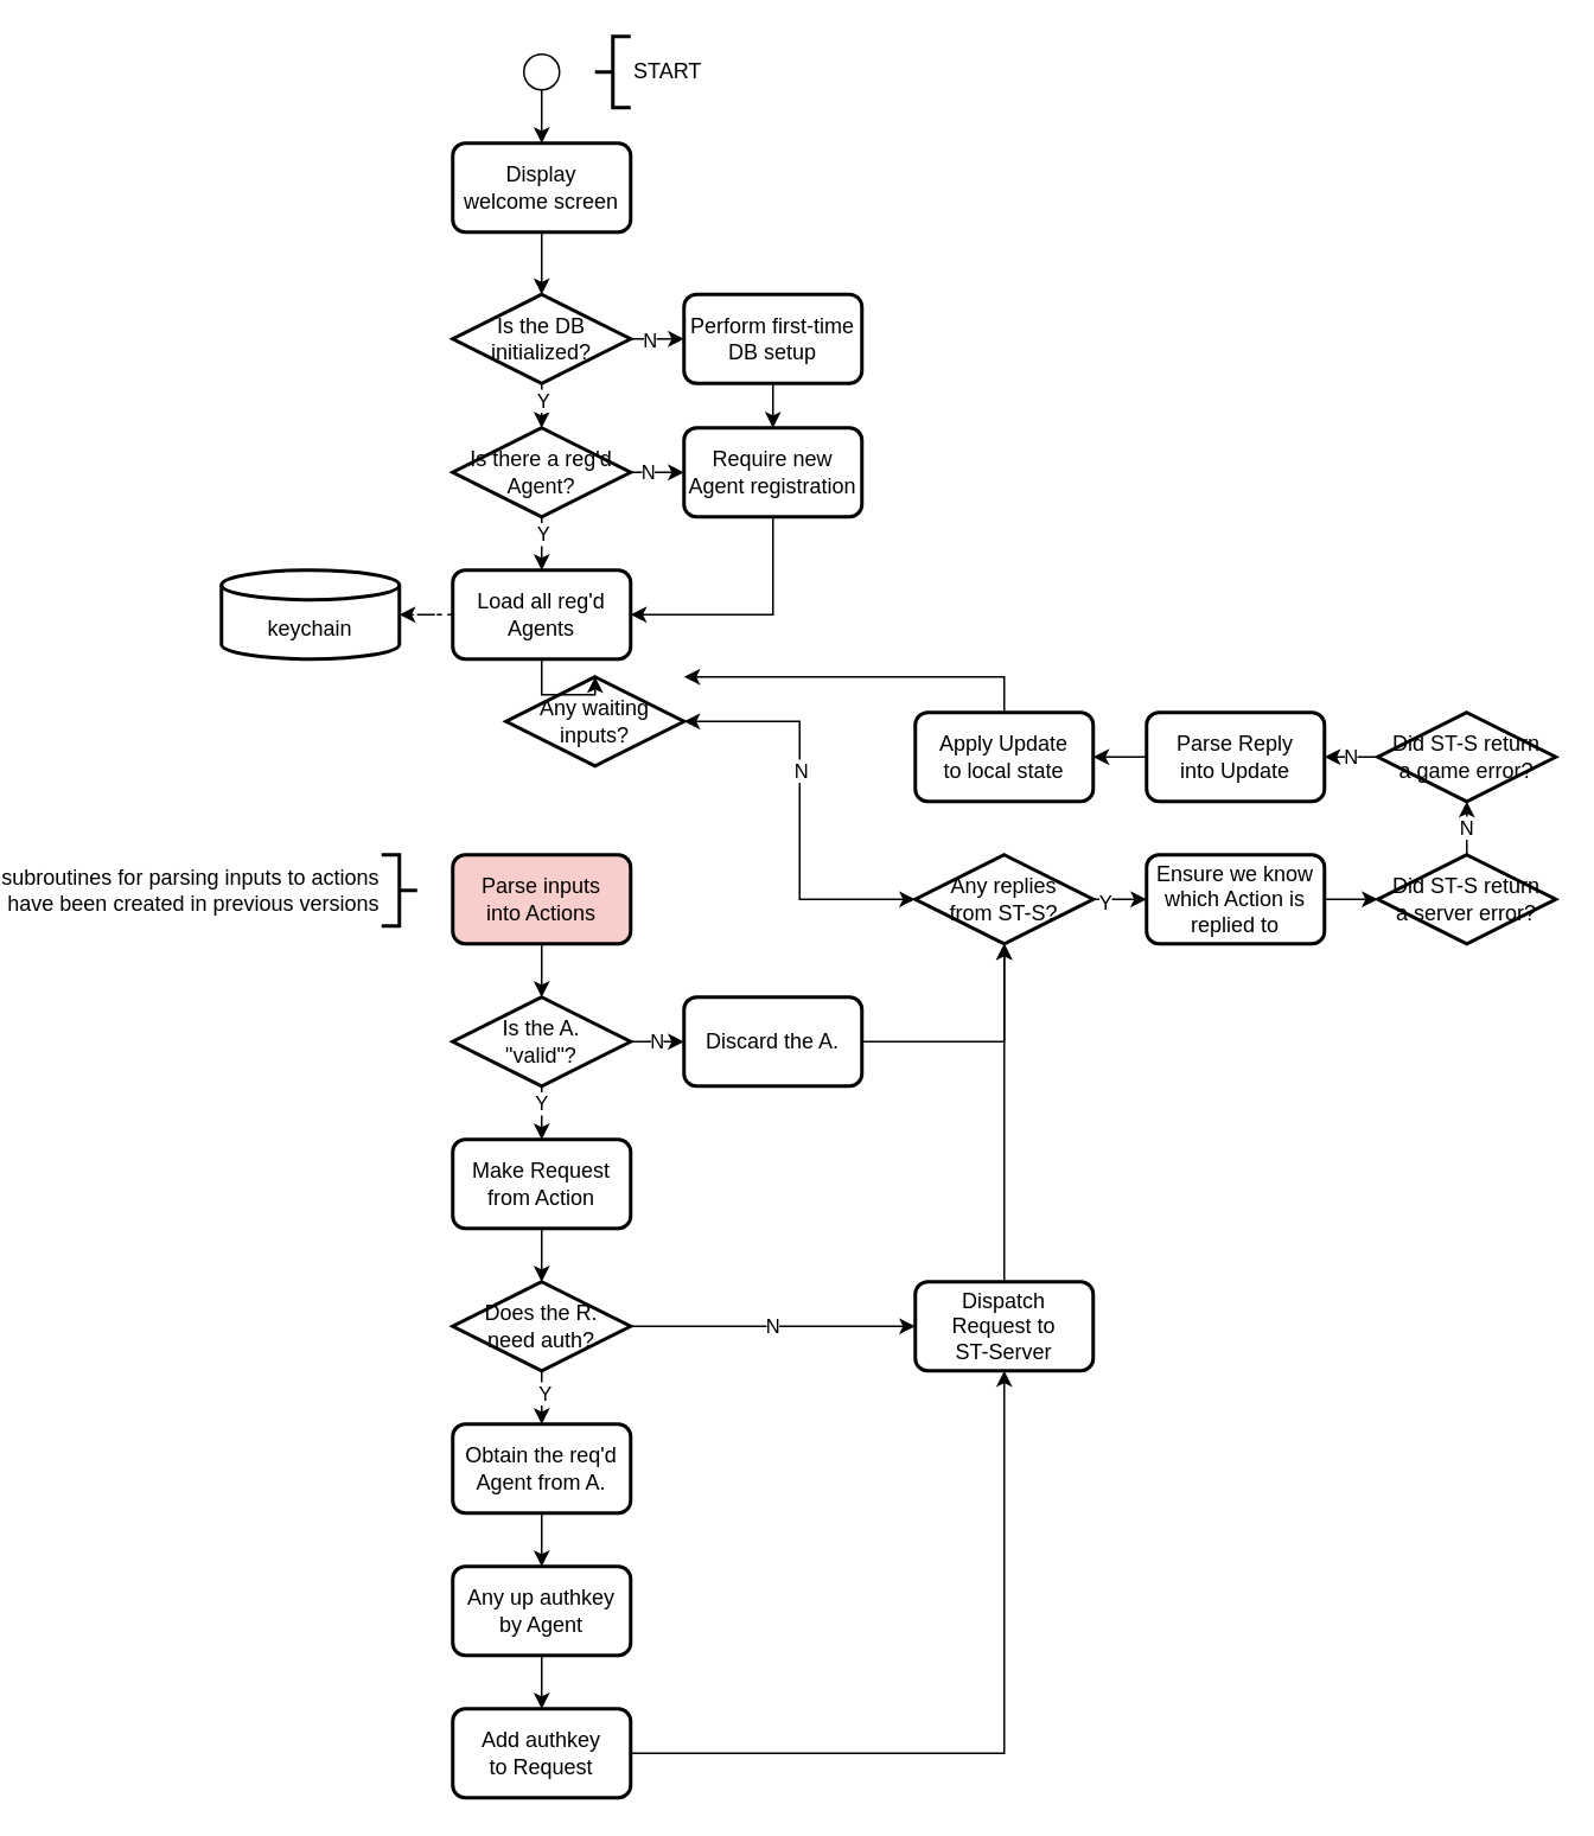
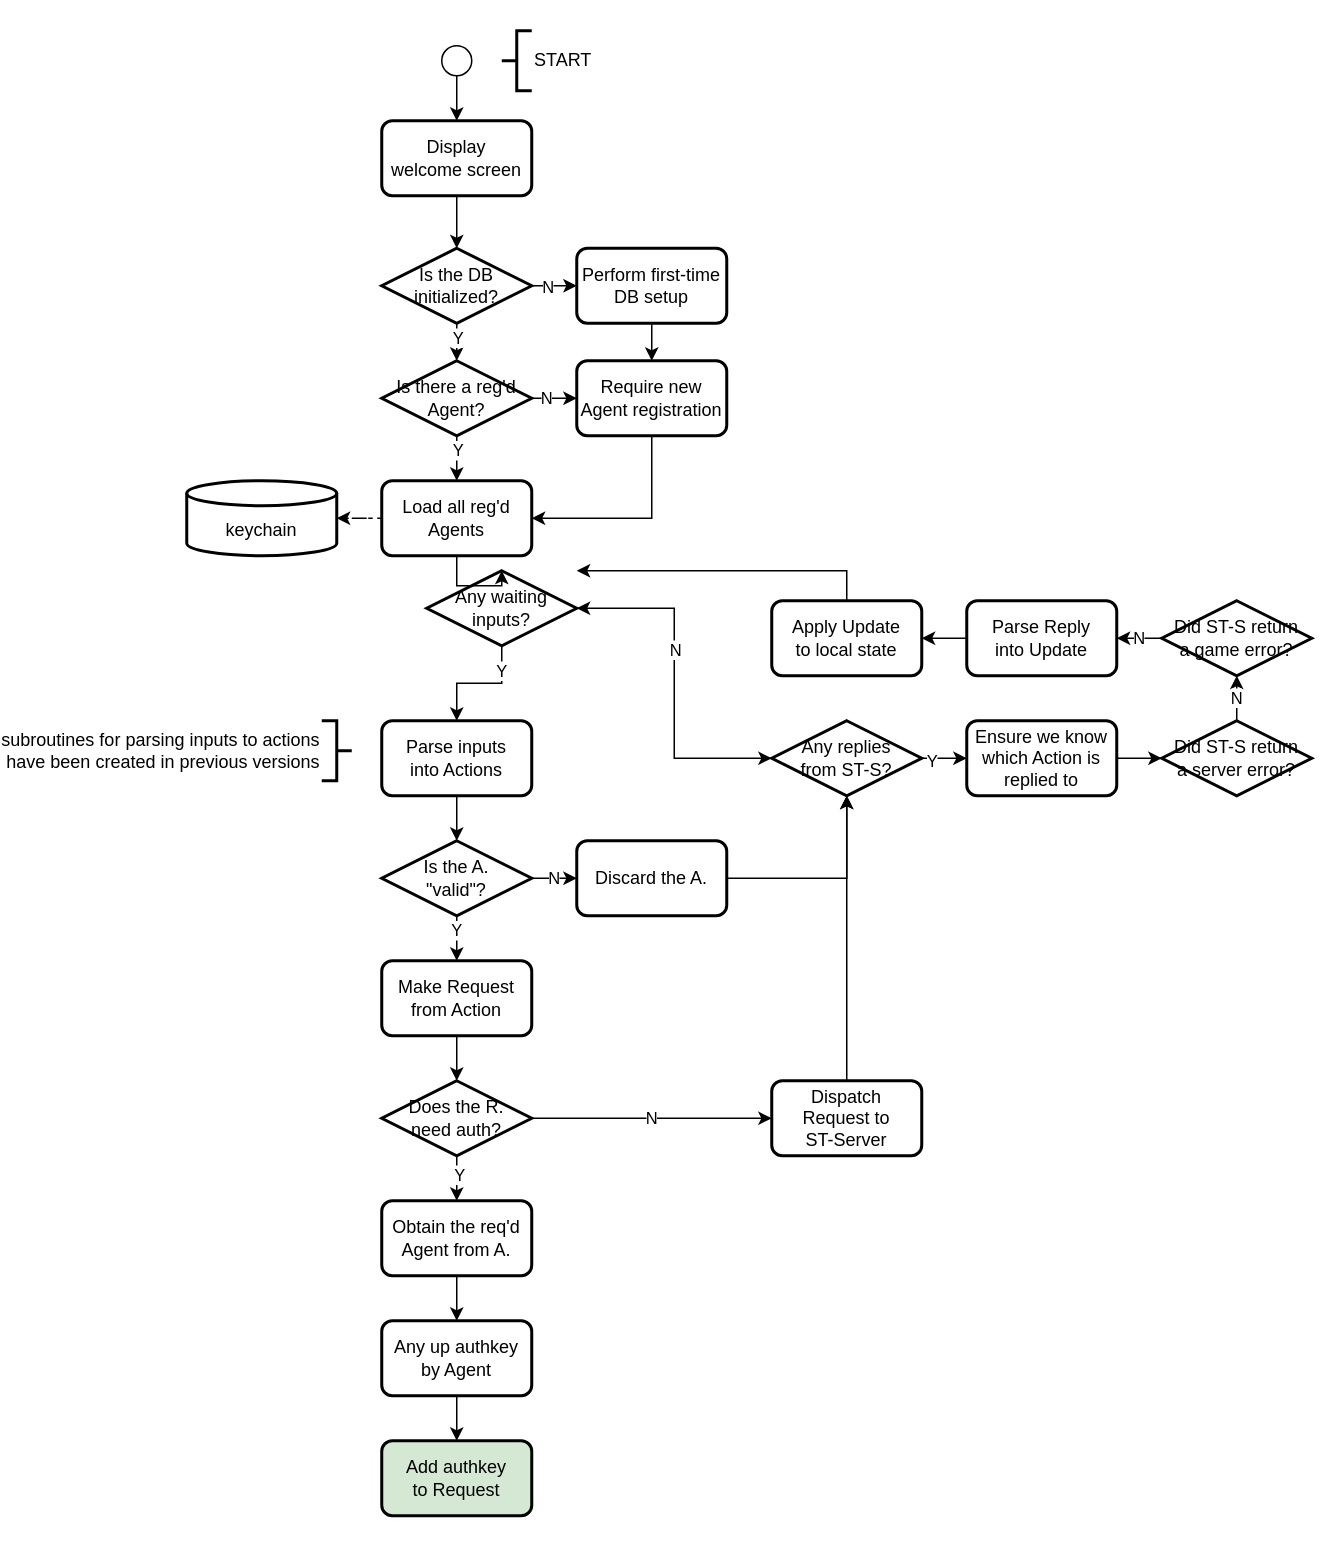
  <mxCell id="0" />
  <mxCell id="1" parent="0" />
  <mxCell id="2" style="edgeStyle=orthogonalEdgeStyle;rounded=0;orthogonalLoop=1;jettySize=auto;html=1;entryX=0;entryY=0.5;entryDx=0;entryDy=0;" edge="1" parent="1" source="4" target="7"><mxGeometry relative="1" as="geometry" /></mxCell>
  <mxCell id="3" value="N" style="edgeLabel;html=1;align=center;verticalAlign=middle;resizable=0;points=[];" vertex="1" connectable="0" parent="2"><mxGeometry x="-0.233" y="-3" relative="1" as="geometry"><mxPoint x="-9" y="-3" as="offset" /></mxGeometry></mxCell>
  <mxCell id="4" value="&lt;div&gt;Is the DB&lt;/div&gt;&lt;div&gt;initialized?&lt;/div&gt;" style="strokeWidth=2;html=1;shape=mxgraph.flowchart.decision;whiteSpace=wrap;" vertex="1" parent="1"><mxGeometry x="150" y="165" width="100" height="50" as="geometry" /></mxCell>
  <mxCell id="5" value="&lt;div&gt;&lt;br&gt;&lt;/div&gt;&lt;div&gt;keychain&lt;/div&gt;" style="strokeWidth=2;html=1;shape=mxgraph.flowchart.database;whiteSpace=wrap;" vertex="1" parent="1"><mxGeometry x="20" y="320" width="100" height="50" as="geometry" /></mxCell>
  <mxCell id="6" style="edgeStyle=orthogonalEdgeStyle;rounded=0;orthogonalLoop=1;jettySize=auto;html=1;entryX=0.5;entryY=0;entryDx=0;entryDy=0;" edge="1" parent="1" source="7" target="20"><mxGeometry relative="1" as="geometry" /></mxCell>
  <mxCell id="7" value="&lt;div&gt;Perform first-time&lt;/div&gt;&lt;div&gt;DB setup&lt;/div&gt;" style="rounded=1;whiteSpace=wrap;html=1;absoluteArcSize=1;arcSize=14;strokeWidth=2;" vertex="1" parent="1"><mxGeometry x="280" y="165" width="100" height="50" as="geometry" /></mxCell>
  <mxCell id="8" value="START" style="strokeWidth=2;html=1;shape=mxgraph.flowchart.annotation_2;align=left;labelPosition=right;pointerEvents=1;" vertex="1" parent="1"><mxGeometry x="230" y="20" width="20" height="40" as="geometry" /></mxCell>
  <mxCell id="9" style="edgeStyle=orthogonalEdgeStyle;rounded=0;orthogonalLoop=1;jettySize=auto;html=1;exitX=0.5;exitY=1;exitDx=0;exitDy=0;exitPerimeter=0;entryX=0.5;entryY=0;entryDx=0;entryDy=0;" edge="1" parent="1" source="10" target="11"><mxGeometry relative="1" as="geometry" /></mxCell>
  <mxCell id="10" value="" style="verticalLabelPosition=bottom;verticalAlign=top;html=1;shape=mxgraph.flowchart.on-page_reference;" vertex="1" parent="1"><mxGeometry x="190" y="30" width="20" height="20" as="geometry" /></mxCell>
  <mxCell id="11" value="&lt;div&gt;Display&lt;/div&gt;&lt;div&gt;welcome screen&lt;/div&gt;" style="rounded=1;whiteSpace=wrap;html=1;absoluteArcSize=1;arcSize=14;strokeWidth=2;" vertex="1" parent="1"><mxGeometry x="150" y="80" width="100" height="50" as="geometry" /></mxCell>
  <mxCell id="12" style="edgeStyle=orthogonalEdgeStyle;rounded=0;orthogonalLoop=1;jettySize=auto;html=1;entryX=0.5;entryY=0;entryDx=0;entryDy=0;entryPerimeter=0;" edge="1" parent="1" source="11" target="4"><mxGeometry relative="1" as="geometry" /></mxCell>
  <mxCell id="13" value="N" style="edgeStyle=orthogonalEdgeStyle;rounded=0;orthogonalLoop=1;jettySize=auto;html=1;entryX=0;entryY=0.5;entryDx=0;entryDy=0;" edge="1" parent="1" source="16" target="20"><mxGeometry x="-0.333" relative="1" as="geometry"><Array as="points"><mxPoint x="250" y="265" /><mxPoint x="250" y="265" /></Array><mxPoint as="offset" /></mxGeometry></mxCell>
  <mxCell id="14" style="edgeStyle=orthogonalEdgeStyle;rounded=0;orthogonalLoop=1;jettySize=auto;html=1;entryX=0.5;entryY=0;entryDx=0;entryDy=0;" edge="1" parent="1" source="16" target="21"><mxGeometry relative="1" as="geometry" /></mxCell>
  <mxCell id="15" value="Y" style="edgeLabel;html=1;align=center;verticalAlign=middle;resizable=0;points=[];" vertex="1" connectable="0" parent="14"><mxGeometry x="-0.629" relative="1" as="geometry"><mxPoint as="offset" /></mxGeometry></mxCell>
  <mxCell id="16" value="&lt;div&gt;Is there a reg'd&lt;/div&gt;&lt;div&gt;Agent?&lt;/div&gt;" style="strokeWidth=2;html=1;shape=mxgraph.flowchart.decision;whiteSpace=wrap;" vertex="1" parent="1"><mxGeometry x="150" y="240" width="100" height="50" as="geometry" /></mxCell>
  <mxCell id="17" style="edgeStyle=orthogonalEdgeStyle;rounded=0;orthogonalLoop=1;jettySize=auto;html=1;entryX=0.5;entryY=0;entryDx=0;entryDy=0;entryPerimeter=0;" edge="1" parent="1" source="4" target="16"><mxGeometry relative="1" as="geometry" /></mxCell>
  <mxCell id="18" value="Y" style="edgeLabel;html=1;align=center;verticalAlign=middle;resizable=0;points=[];" vertex="1" connectable="0" parent="17"><mxGeometry x="0.469" relative="1" as="geometry"><mxPoint y="-1" as="offset" /></mxGeometry></mxCell>
  <mxCell id="19" style="edgeStyle=orthogonalEdgeStyle;rounded=0;orthogonalLoop=1;jettySize=auto;html=1;entryX=1;entryY=0.5;entryDx=0;entryDy=0;" edge="1" parent="1" source="20" target="21"><mxGeometry relative="1" as="geometry"><Array as="points"><mxPoint x="330" y="345" /></Array></mxGeometry></mxCell>
  <mxCell id="20" value="&lt;div&gt;Require new&lt;/div&gt;&lt;div&gt;Agent registration&lt;/div&gt;" style="rounded=1;whiteSpace=wrap;html=1;absoluteArcSize=1;arcSize=14;strokeWidth=2;" vertex="1" parent="1"><mxGeometry x="280" y="240" width="100" height="50" as="geometry" /></mxCell>
  <mxCell id="21" value="&lt;div&gt;Load all reg'd&lt;/div&gt;&lt;div&gt;Agents&lt;/div&gt;" style="rounded=1;whiteSpace=wrap;html=1;absoluteArcSize=1;arcSize=14;strokeWidth=2;" vertex="1" parent="1"><mxGeometry x="150" y="320" width="100" height="50" as="geometry" /></mxCell>
  <mxCell id="22" style="edgeStyle=orthogonalEdgeStyle;rounded=0;orthogonalLoop=1;jettySize=auto;html=1;entryX=1;entryY=0.5;entryDx=0;entryDy=0;entryPerimeter=0;dashed=1;" edge="1" parent="1" source="21" target="5"><mxGeometry relative="1" as="geometry" /></mxCell>
+ <mxCell id="23" style="edgeStyle=orthogonalEdgeStyle;rounded=0;orthogonalLoop=1;jettySize=auto;html=1;entryX=0.5;entryY=0;entryDx=0;entryDy=0;" edge="1" parent="1" source="25" target="27"><mxGeometry relative="1" as="geometry" /></mxCell>
+ <mxCell id="24" value="Y" style="edgeLabel;html=1;align=center;verticalAlign=middle;resizable=0;points=[];" vertex="1" connectable="0" parent="23"><mxGeometry x="-0.603" y="-1" relative="1" as="geometry"><mxPoint as="offset" /></mxGeometry></mxCell>
  <mxCell id="25" value="&lt;div&gt;Any waiting&lt;/div&gt;&lt;div&gt;inputs?&lt;/div&gt;" style="strokeWidth=2;html=1;shape=mxgraph.flowchart.decision;whiteSpace=wrap;" vertex="1" parent="1"><mxGeometry x="180" y="380" width="100" height="50" as="geometry" /></mxCell>
  <mxCell id="26" style="edgeStyle=orthogonalEdgeStyle;rounded=0;orthogonalLoop=1;jettySize=auto;html=1;entryX=0.5;entryY=0;entryDx=0;entryDy=0;entryPerimeter=0;" edge="1" parent="1" source="21" target="25"><mxGeometry relative="1" as="geometry" /></mxCell>
- <mxCell id="27" value="&lt;div&gt;Parse inputs&lt;/div&gt;&lt;div&gt;into Actions&lt;/div&gt;" style="rounded=1;whiteSpace=wrap;html=1;absoluteArcSize=1;arcSize=14;strokeWidth=2;fillColor=#f8cecc;" vertex="1" parent="1"><mxGeometry x="150" y="480" width="100" height="50" as="geometry" /></mxCell>
+ <mxCell id="27" value="&lt;div&gt;Parse inputs&lt;/div&gt;&lt;div&gt;into Actions&lt;/div&gt;" style="rounded=1;whiteSpace=wrap;html=1;absoluteArcSize=1;arcSize=14;strokeWidth=2;" vertex="1" parent="1"><mxGeometry x="150" y="480" width="100" height="50" as="geometry" /></mxCell>
  <mxCell id="28" value="&lt;div&gt;subroutines for parsing inputs to actions&lt;/div&gt;&lt;div&gt;have been created in previous versions&lt;/div&gt;" style="strokeWidth=2;html=1;shape=mxgraph.flowchart.annotation_2;align=right;labelPosition=left;pointerEvents=1;flipH=1;verticalLabelPosition=middle;verticalAlign=middle;" vertex="1" parent="1"><mxGeometry x="110" y="480" width="20" height="40" as="geometry" /></mxCell>
  <mxCell id="29" value="N" style="edgeStyle=orthogonalEdgeStyle;rounded=0;orthogonalLoop=1;jettySize=auto;html=1;entryX=0;entryY=0.5;entryDx=0;entryDy=0;" edge="1" parent="1" source="30" target="38"><mxGeometry relative="1" as="geometry" /></mxCell>
  <mxCell id="30" value="&lt;div&gt;Is the A.&lt;/div&gt;&lt;div&gt;&quot;valid&quot;?&lt;/div&gt;" style="strokeWidth=2;html=1;shape=mxgraph.flowchart.decision;whiteSpace=wrap;" vertex="1" parent="1"><mxGeometry x="150" y="560" width="100" height="50" as="geometry" /></mxCell>
  <mxCell id="31" style="edgeStyle=orthogonalEdgeStyle;rounded=0;orthogonalLoop=1;jettySize=auto;html=1;entryX=0.5;entryY=0;entryDx=0;entryDy=0;entryPerimeter=0;" edge="1" parent="1" source="27" target="30"><mxGeometry relative="1" as="geometry" /></mxCell>
  <mxCell id="32" style="edgeStyle=orthogonalEdgeStyle;rounded=0;orthogonalLoop=1;jettySize=auto;html=1;entryX=0.5;entryY=0;entryDx=0;entryDy=0;" edge="1" parent="1" source="35" target="40"><mxGeometry relative="1" as="geometry" /></mxCell>
  <mxCell id="33" value="Y" style="edgeLabel;html=1;align=center;verticalAlign=middle;resizable=0;points=[];" vertex="1" connectable="0" parent="32"><mxGeometry x="0.267" y="1" relative="1" as="geometry"><mxPoint as="offset" /></mxGeometry></mxCell>
  <mxCell id="34" value="N" style="edgeStyle=orthogonalEdgeStyle;rounded=0;orthogonalLoop=1;jettySize=auto;html=1;entryX=0;entryY=0.5;entryDx=0;entryDy=0;" edge="1" parent="1" source="35" target="47"><mxGeometry relative="1" as="geometry" /></mxCell>
  <mxCell id="35" value="&lt;div&gt;Does the R.&lt;/div&gt;&lt;div&gt;need auth?&lt;/div&gt;" style="strokeWidth=2;html=1;shape=mxgraph.flowchart.decision;whiteSpace=wrap;" vertex="1" parent="1"><mxGeometry x="150" y="720" width="100" height="50" as="geometry" /></mxCell>
  <mxCell id="36" value="Y" style="edgeStyle=orthogonalEdgeStyle;rounded=0;orthogonalLoop=1;jettySize=auto;html=1;" edge="1" parent="1" source="30"><mxGeometry x="-0.345" relative="1" as="geometry"><mxPoint x="200" y="640" as="targetPoint" /><mxPoint as="offset" /></mxGeometry></mxCell>
  <mxCell id="37" style="edgeStyle=orthogonalEdgeStyle;rounded=0;orthogonalLoop=1;jettySize=auto;html=1;" edge="1" parent="1" source="38" target="50"><mxGeometry relative="1" as="geometry" /></mxCell>
  <mxCell id="38" value="&lt;div&gt;Discard the A.&lt;/div&gt;" style="rounded=1;whiteSpace=wrap;html=1;absoluteArcSize=1;arcSize=14;strokeWidth=2;" vertex="1" parent="1"><mxGeometry x="280" y="560" width="100" height="50" as="geometry" /></mxCell>
  <mxCell id="39" style="edgeStyle=orthogonalEdgeStyle;rounded=0;orthogonalLoop=1;jettySize=auto;html=1;entryX=0.5;entryY=0;entryDx=0;entryDy=0;" edge="1" parent="1" source="40" target="42"><mxGeometry relative="1" as="geometry" /></mxCell>
  <mxCell id="40" value="&lt;div&gt;Obtain the req'd&lt;/div&gt;&lt;div&gt;Agent from A.&lt;/div&gt;" style="rounded=1;whiteSpace=wrap;html=1;absoluteArcSize=1;arcSize=14;strokeWidth=2;" vertex="1" parent="1"><mxGeometry x="150" y="800" width="100" height="50" as="geometry" /></mxCell>
  <mxCell id="41" style="edgeStyle=orthogonalEdgeStyle;rounded=0;orthogonalLoop=1;jettySize=auto;html=1;entryX=0.5;entryY=0;entryDx=0;entryDy=0;" edge="1" parent="1" source="42" target="44"><mxGeometry relative="1" as="geometry" /></mxCell>
  <mxCell id="42" value="&lt;div&gt;Any up authkey&lt;/div&gt;&lt;div&gt;by Agent&lt;/div&gt;" style="rounded=1;whiteSpace=wrap;html=1;absoluteArcSize=1;arcSize=14;strokeWidth=2;" vertex="1" parent="1"><mxGeometry x="150" y="880" width="100" height="50" as="geometry" /></mxCell>
- <mxCell id="43" style="edgeStyle=orthogonalEdgeStyle;rounded=0;orthogonalLoop=1;jettySize=auto;html=1;entryX=0.5;entryY=1;entryDx=0;entryDy=0;" edge="1" parent="1" source="44" target="47"><mxGeometry relative="1" as="geometry" /></mxCell>
- <mxCell id="44" value="&lt;div&gt;Add authkey&lt;/div&gt;&lt;div&gt;to Request&lt;/div&gt;" style="rounded=1;whiteSpace=wrap;html=1;absoluteArcSize=1;arcSize=14;strokeWidth=2;" vertex="1" parent="1"><mxGeometry x="150" y="960" width="100" height="50" as="geometry" /></mxCell>
+ <mxCell id="44" value="&lt;div&gt;Add authkey&lt;/div&gt;&lt;div&gt;to Request&lt;/div&gt;" style="rounded=1;whiteSpace=wrap;html=1;absoluteArcSize=1;arcSize=14;strokeWidth=2;fillColor=#d5e8d4;" vertex="1" parent="1"><mxGeometry x="150" y="960" width="100" height="50" as="geometry" /></mxCell>
  <mxCell id="45" value="&lt;div&gt;Make Request&lt;/div&gt;&lt;div&gt;from Action&lt;/div&gt;" style="rounded=1;whiteSpace=wrap;html=1;absoluteArcSize=1;arcSize=14;strokeWidth=2;" vertex="1" parent="1"><mxGeometry x="150" y="640" width="100" height="50" as="geometry" /></mxCell>
  <mxCell id="46" style="edgeStyle=orthogonalEdgeStyle;rounded=0;orthogonalLoop=1;jettySize=auto;html=1;entryX=0.5;entryY=0;entryDx=0;entryDy=0;entryPerimeter=0;" edge="1" parent="1" source="45" target="35"><mxGeometry relative="1" as="geometry" /></mxCell>
  <mxCell id="47" value="&lt;div&gt;Dispatch&lt;/div&gt;&lt;div&gt;Request to&lt;/div&gt;&lt;div&gt;ST-Server&lt;/div&gt;" style="rounded=1;whiteSpace=wrap;html=1;absoluteArcSize=1;arcSize=14;strokeWidth=2;" vertex="1" parent="1"><mxGeometry x="410" y="720" width="100" height="50" as="geometry" /></mxCell>
  <mxCell id="48" style="edgeStyle=orthogonalEdgeStyle;rounded=0;orthogonalLoop=1;jettySize=auto;html=1;entryX=0;entryY=0.5;entryDx=0;entryDy=0;" edge="1" parent="1" source="50" target="54"><mxGeometry relative="1" as="geometry" /></mxCell>
  <mxCell id="49" value="Y" style="edgeLabel;html=1;align=center;verticalAlign=middle;resizable=0;points=[];" vertex="1" connectable="0" parent="48"><mxGeometry x="-0.777" y="-1" relative="1" as="geometry"><mxPoint as="offset" /></mxGeometry></mxCell>
  <mxCell id="50" value="&lt;div&gt;Any replies&lt;/div&gt;&lt;div&gt;from ST-S?&lt;/div&gt;" style="strokeWidth=2;html=1;shape=mxgraph.flowchart.decision;whiteSpace=wrap;" vertex="1" parent="1"><mxGeometry x="410" y="480" width="100" height="50" as="geometry" /></mxCell>
  <mxCell id="51" style="edgeStyle=orthogonalEdgeStyle;rounded=0;orthogonalLoop=1;jettySize=auto;html=1;entryX=0;entryY=0.5;entryDx=0;entryDy=0;entryPerimeter=0;startArrow=classic;startFill=1;" edge="1" parent="1" source="25" target="50"><mxGeometry relative="1" as="geometry" /></mxCell>
  <mxCell id="52" value="N" style="edgeLabel;html=1;align=center;verticalAlign=middle;resizable=0;points=[];" vertex="1" connectable="0" parent="51"><mxGeometry x="-0.203" relative="1" as="geometry"><mxPoint as="offset" /></mxGeometry></mxCell>
  <mxCell id="53" style="edgeStyle=orthogonalEdgeStyle;rounded=0;orthogonalLoop=1;jettySize=auto;html=1;entryX=0.5;entryY=1;entryDx=0;entryDy=0;entryPerimeter=0;" edge="1" parent="1" source="47" target="50"><mxGeometry relative="1" as="geometry" /></mxCell>
  <mxCell id="54" value="&lt;div&gt;Ensure we know&lt;/div&gt;&lt;div&gt;which Action is&lt;/div&gt;&lt;div&gt;replied to&lt;/div&gt;" style="rounded=1;whiteSpace=wrap;html=1;absoluteArcSize=1;arcSize=14;strokeWidth=2;" vertex="1" parent="1"><mxGeometry x="540" y="480" width="100" height="50" as="geometry" /></mxCell>
  <mxCell id="55" value="&lt;div&gt;Did ST-S return&lt;/div&gt;&lt;div&gt;a server error?&lt;/div&gt;" style="strokeWidth=2;html=1;shape=mxgraph.flowchart.decision;whiteSpace=wrap;" vertex="1" parent="1"><mxGeometry x="670" y="480" width="100" height="50" as="geometry" /></mxCell>
  <mxCell id="56" value="N" style="edgeStyle=orthogonalEdgeStyle;rounded=0;orthogonalLoop=1;jettySize=auto;html=1;" edge="1" parent="1" source="57" target="61"><mxGeometry relative="1" as="geometry" /></mxCell>
  <mxCell id="57" value="&lt;div&gt;Did ST-S return&lt;/div&gt;&lt;div&gt;a game error?&lt;/div&gt;" style="strokeWidth=2;html=1;shape=mxgraph.flowchart.decision;whiteSpace=wrap;" vertex="1" parent="1"><mxGeometry x="670" y="400" width="100" height="50" as="geometry" /></mxCell>
  <mxCell id="58" value="N" style="edgeStyle=orthogonalEdgeStyle;rounded=0;orthogonalLoop=1;jettySize=auto;html=1;" edge="1" parent="1" source="55" target="57"><mxGeometry relative="1" as="geometry" /></mxCell>
  <mxCell id="59" style="edgeStyle=orthogonalEdgeStyle;rounded=0;orthogonalLoop=1;jettySize=auto;html=1;" edge="1" parent="1" source="54" target="55"><mxGeometry relative="1" as="geometry" /></mxCell>
  <mxCell id="60" style="edgeStyle=orthogonalEdgeStyle;rounded=0;orthogonalLoop=1;jettySize=auto;html=1;" edge="1" parent="1" source="61" target="63"><mxGeometry relative="1" as="geometry" /></mxCell>
  <mxCell id="61" value="&lt;div&gt;Parse Reply&lt;/div&gt;&lt;div&gt;into Update&lt;/div&gt;" style="rounded=1;whiteSpace=wrap;html=1;absoluteArcSize=1;arcSize=14;strokeWidth=2;" vertex="1" parent="1"><mxGeometry x="540" y="400" width="100" height="50" as="geometry" /></mxCell>
  <mxCell id="62" style="edgeStyle=orthogonalEdgeStyle;rounded=0;orthogonalLoop=1;jettySize=auto;html=1;" edge="1" parent="1" source="63" target="25"><mxGeometry relative="1" as="geometry"><Array as="points"><mxPoint x="460" y="380" /><mxPoint x="200" y="380" /></Array></mxGeometry></mxCell>
  <mxCell id="63" value="&lt;div&gt;Apply Update&lt;/div&gt;&lt;div&gt;to local state&lt;/div&gt;" style="rounded=1;whiteSpace=wrap;html=1;absoluteArcSize=1;arcSize=14;strokeWidth=2;" vertex="1" parent="1"><mxGeometry x="410" y="400" width="100" height="50" as="geometry" /></mxCell>
